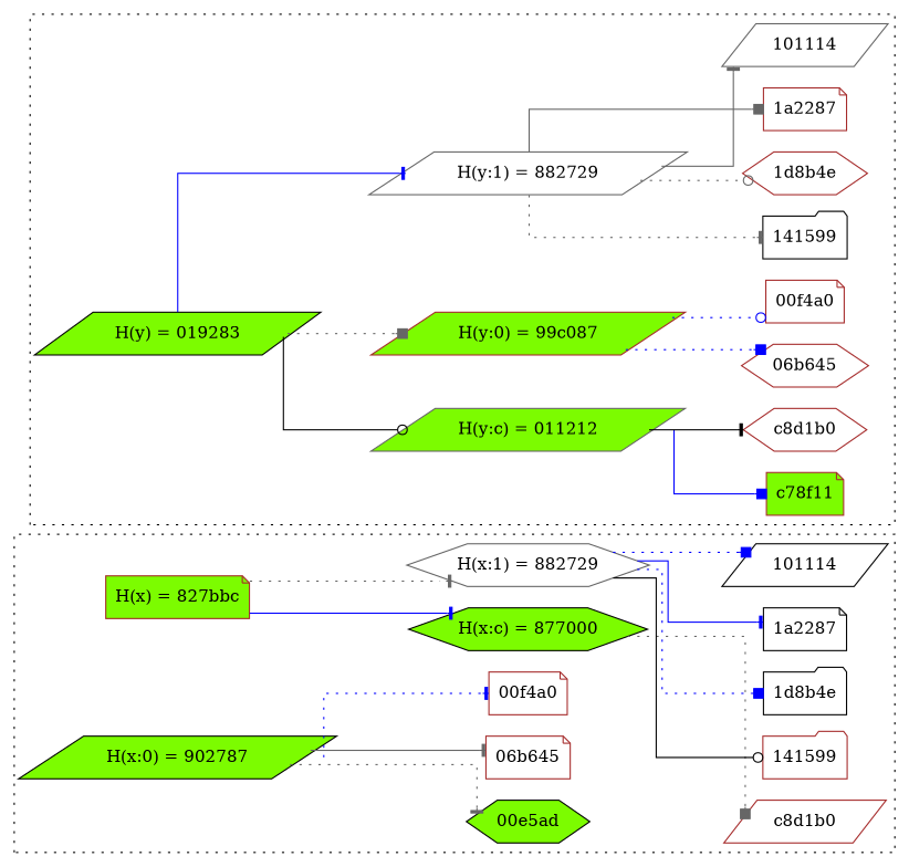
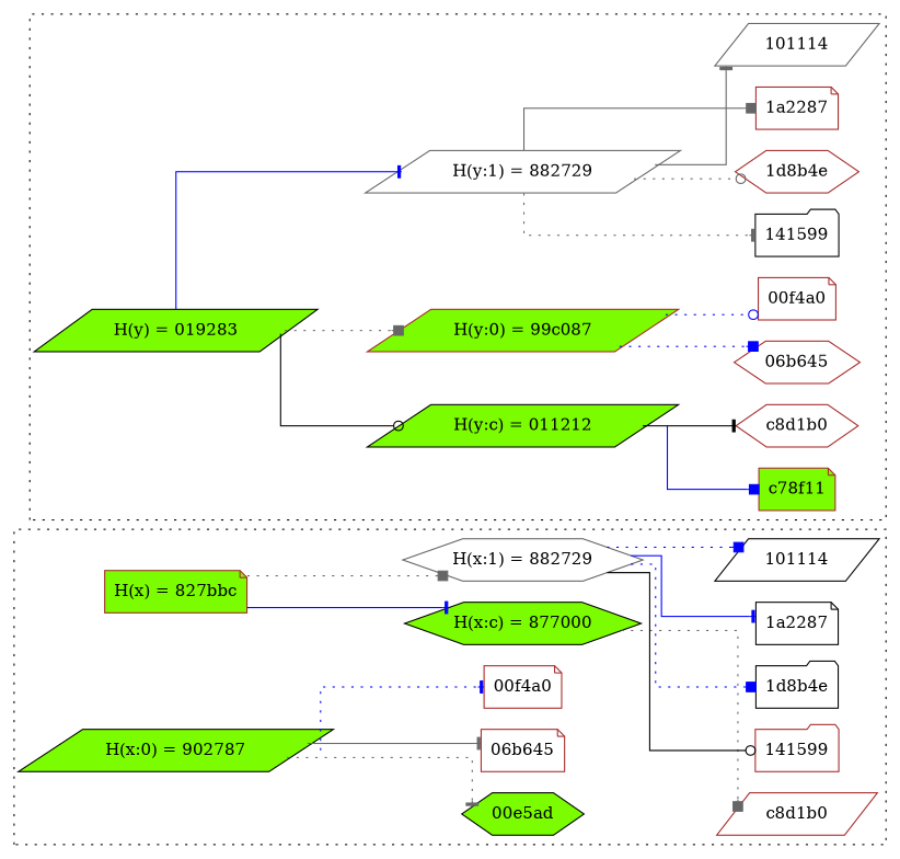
  digraph {
    rankdir=LR
    splines=ortho
    node [color=brown shape=parallelogram]
    edge [arrowhead=tee color=blue style=dotted]
    n1 [fillcolor=lawngreen label="H(x) = 827bbc" shape=note style=filled]
    n2 [color=black fillcolor=lawngreen label="H(y) = 019283" style=filled]
    n3 [color=black fillcolor=lawngreen label="H(x:c) = 877000" shape=hexagon style=filled]
-   n4 [color=gray40 fillcolor=lawngreen label="H(y:c) = 011212" style=filled]
+   n4 [color=black fillcolor=lawngreen label="H(y:c) = 011212" style=filled]
    n5 [color=black fillcolor=lawngreen label="H(x:0) = 902787" style=filled]
    n6 [fillcolor=lawngreen label="H(y:0) = 99c087" style=filled]
    n7 [color=black fillcolor=lawngreen label="00e5ad" shape=hexagon style=filled]
    n8 [fillcolor=lawngreen label=c78f11 shape=note style=filled]
    n9 [color=gray40 label="H(x:1) = 882729" shape=hexagon]
    n10 [label=c8d1b0]
    n11 [label="06b645" shape=note]
    n12 [label="00f4a0" shape=note]
    n13 [label=141599 shape=folder]
    n14 [color=black label="1d8b4e" shape=folder]
    n15 [color=black label="1a2287" shape=note]
    n16 [color=black label=101114]
    n17 [color=gray40 label="H(y:1) = 882729"]
    n18 [label=c8d1b0 shape=hexagon]
    n19 [label="06b645" shape=hexagon]
    n20 [label="00f4a0" shape=note]
    n21 [color=black label=141599 shape=folder]
    n22 [label="1d8b4e" shape=hexagon]
    n23 [label="1a2287" shape=note]
    n24 [color=gray40 label=101114]
    subgraph sub_1 {
      n1
      n2
      n3
      n4
      n5
      n6
      n7
      n8
    }
    subgraph cluster_2 {
      style=dotted
      n1
      n3
      n5
      n7
      n9
      n10
      n11
      n12
      n13
      n14
      n15
      n16
    }
    subgraph cluster_3 {
      style=dotted
      n2
      n4
      n6
      n8
      n17
      n18
      n19
      n20
      n21
      n22
      n23
      n24
    }
    n1 -> n3 [style=solid]
-   n1 -> n9 [color=gray40]
+   n1 -> n9 [arrowhead=box color=gray40]
    n2 -> n4 [arrowhead=odot color=black style=solid]
    n2 -> n6 [arrowhead=box color=gray40]
    n2 -> n17 [style=solid]
    n3 -> n10 [arrowhead=box color=gray40]
    n4 -> n8 [arrowhead=box style=solid]
    n4 -> n18 [color=black style=solid]
    n5 -> n7 [color=gray40]
    n5 -> n11 [color=gray40 style=solid]
    n5 -> n12
    n6 -> n19 [arrowhead=box]
    n6 -> n20 [arrowhead=odot]
    n9 -> n13 [arrowhead=odot color=black style=solid]
    n9 -> n14 [arrowhead=box]
    n9 -> n15 [style=solid]
    n9 -> n16 [arrowhead=box]
    n17 -> n21 [color=gray40]
    n17 -> n22 [arrowhead=odot color=gray40]
    n17 -> n23 [arrowhead=box color=gray40 style=solid]
    n17 -> n24 [color=gray40 style=solid]
  }
